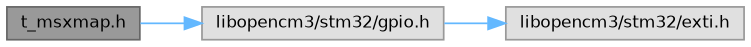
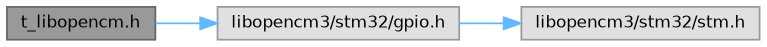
  digraph {
    rankdir=LR
    node [color=grey60 fillcolor="#E0E0E0" fontname=Helvetica fontsize=10 shape=box style=filled]
    edge [color=steelblue1 fontname=Helvetica fontsize=10 labelfontname=Helvetica labelfontsize=10 style=solid]
-   n1 [color=gray40 fillcolor=grey60 fontcolor=black height=0.2 label="t_msxmap.h" width=0.4]
+   n1 [color=gray40 fillcolor=grey60 fontcolor=black height=0.2 label="t_libopencm.h" width=0.4]
    n2 [height=0.2 label="libopencm3/stm32/gpio.h" width=0.4]
-   n3 [height=0.2 label="libopencm3/stm32/exti.h" width=0.4]
+   n3 [height=0.2 label="libopencm3/stm32/stm.h" width=0.4]
    n1 -> n2
    n2 -> n3
  }
